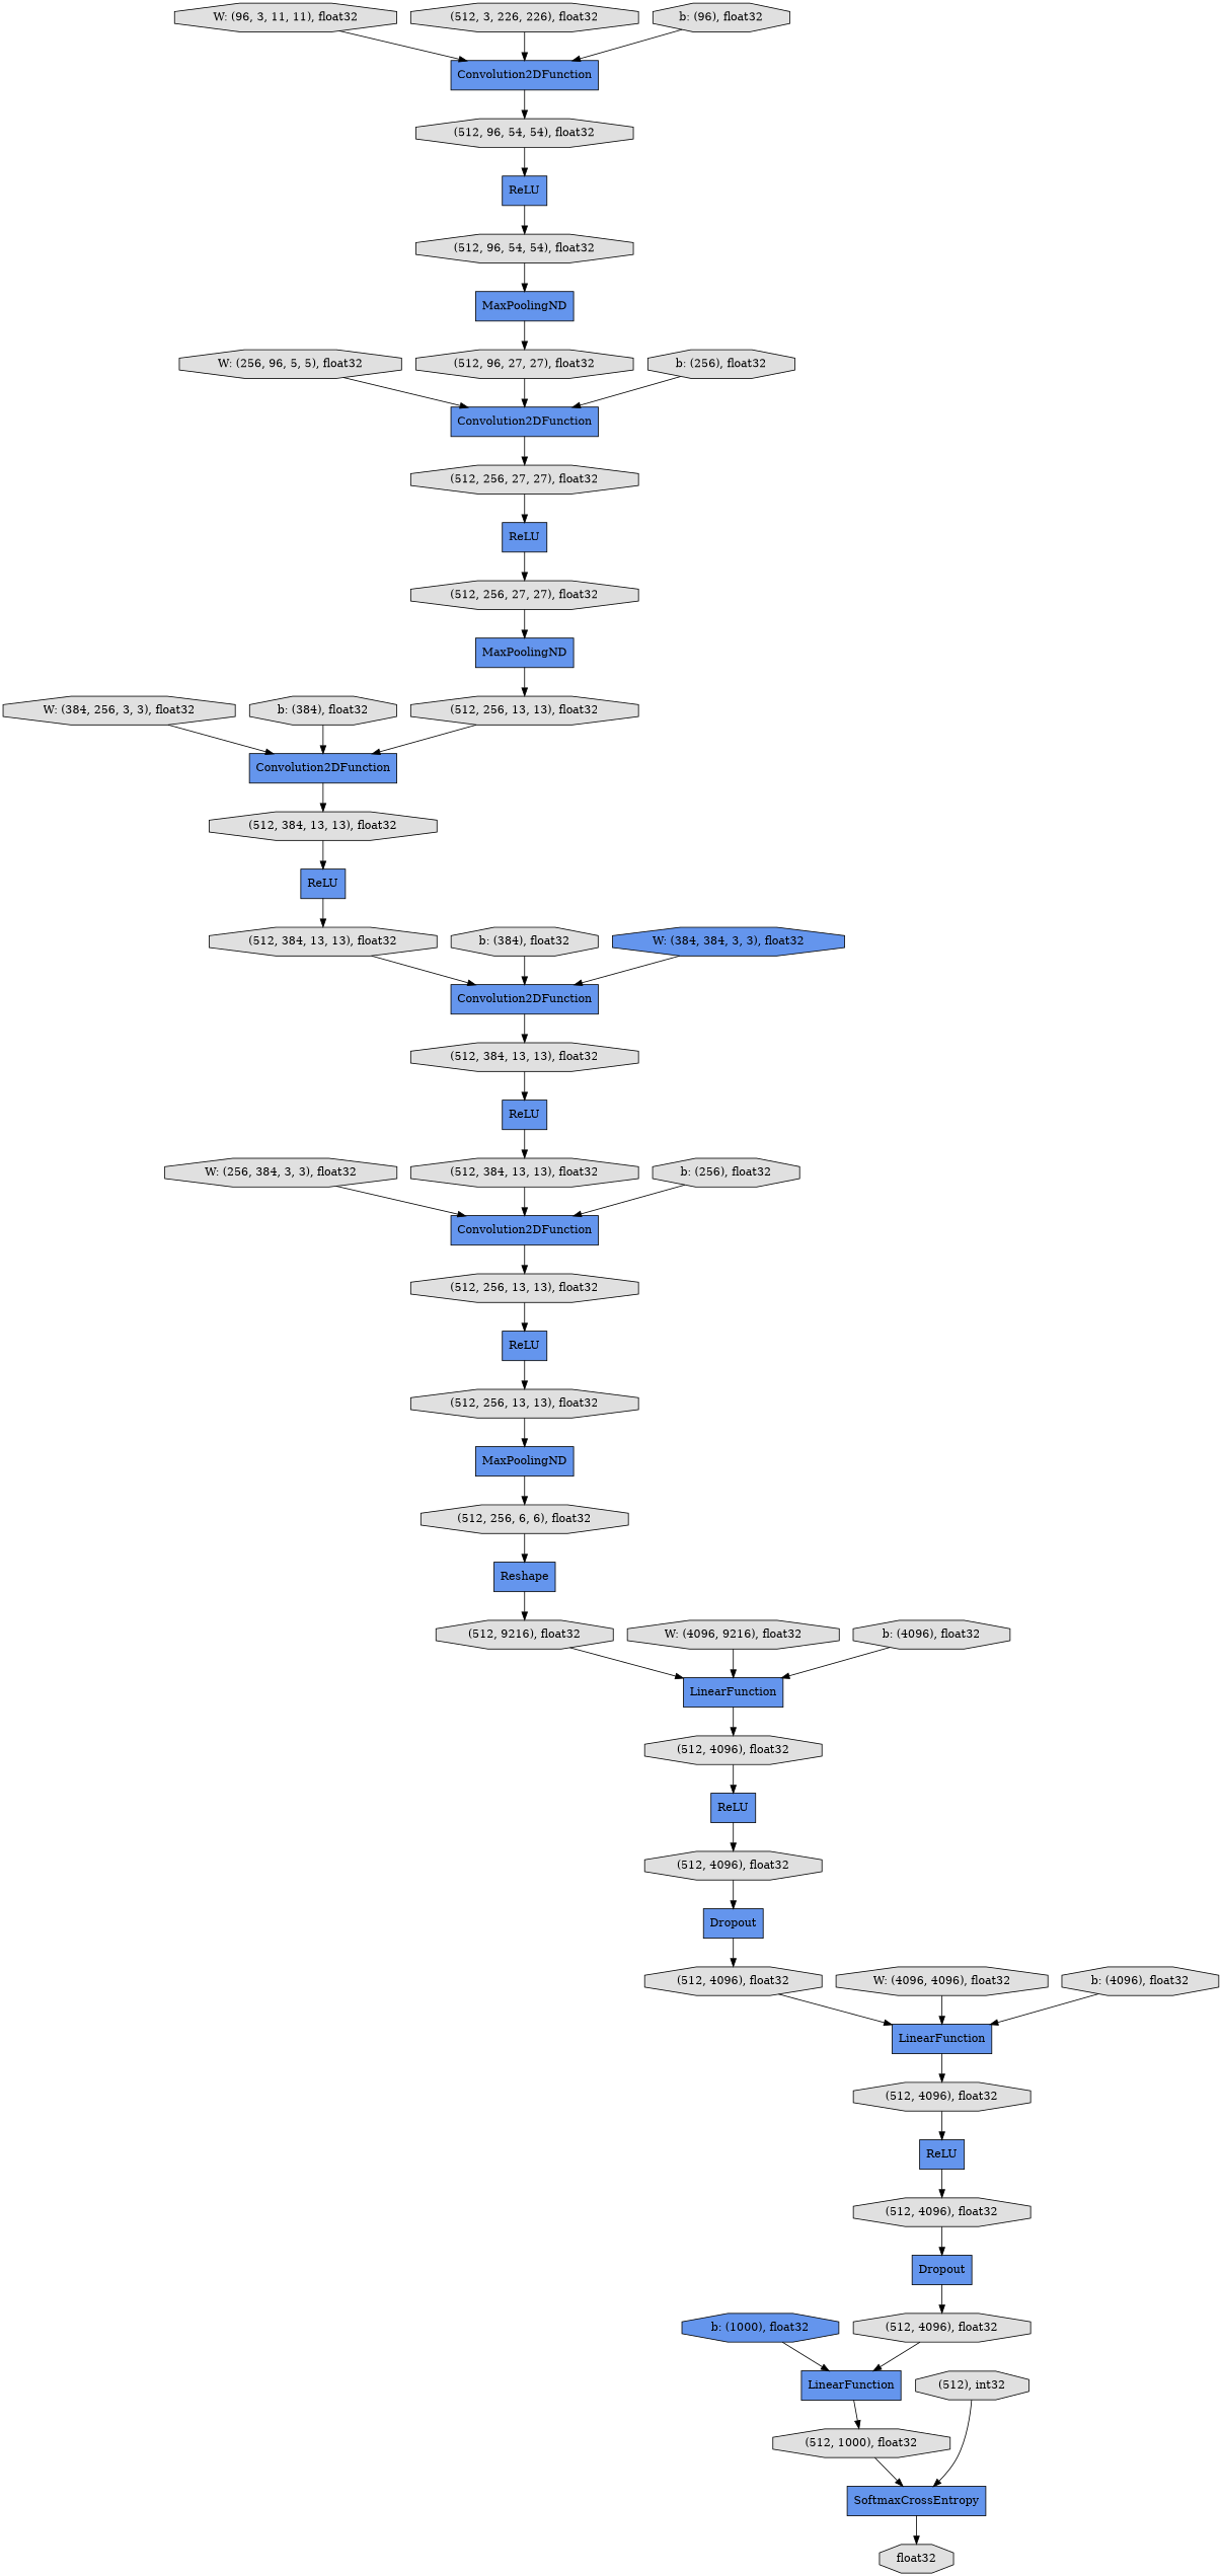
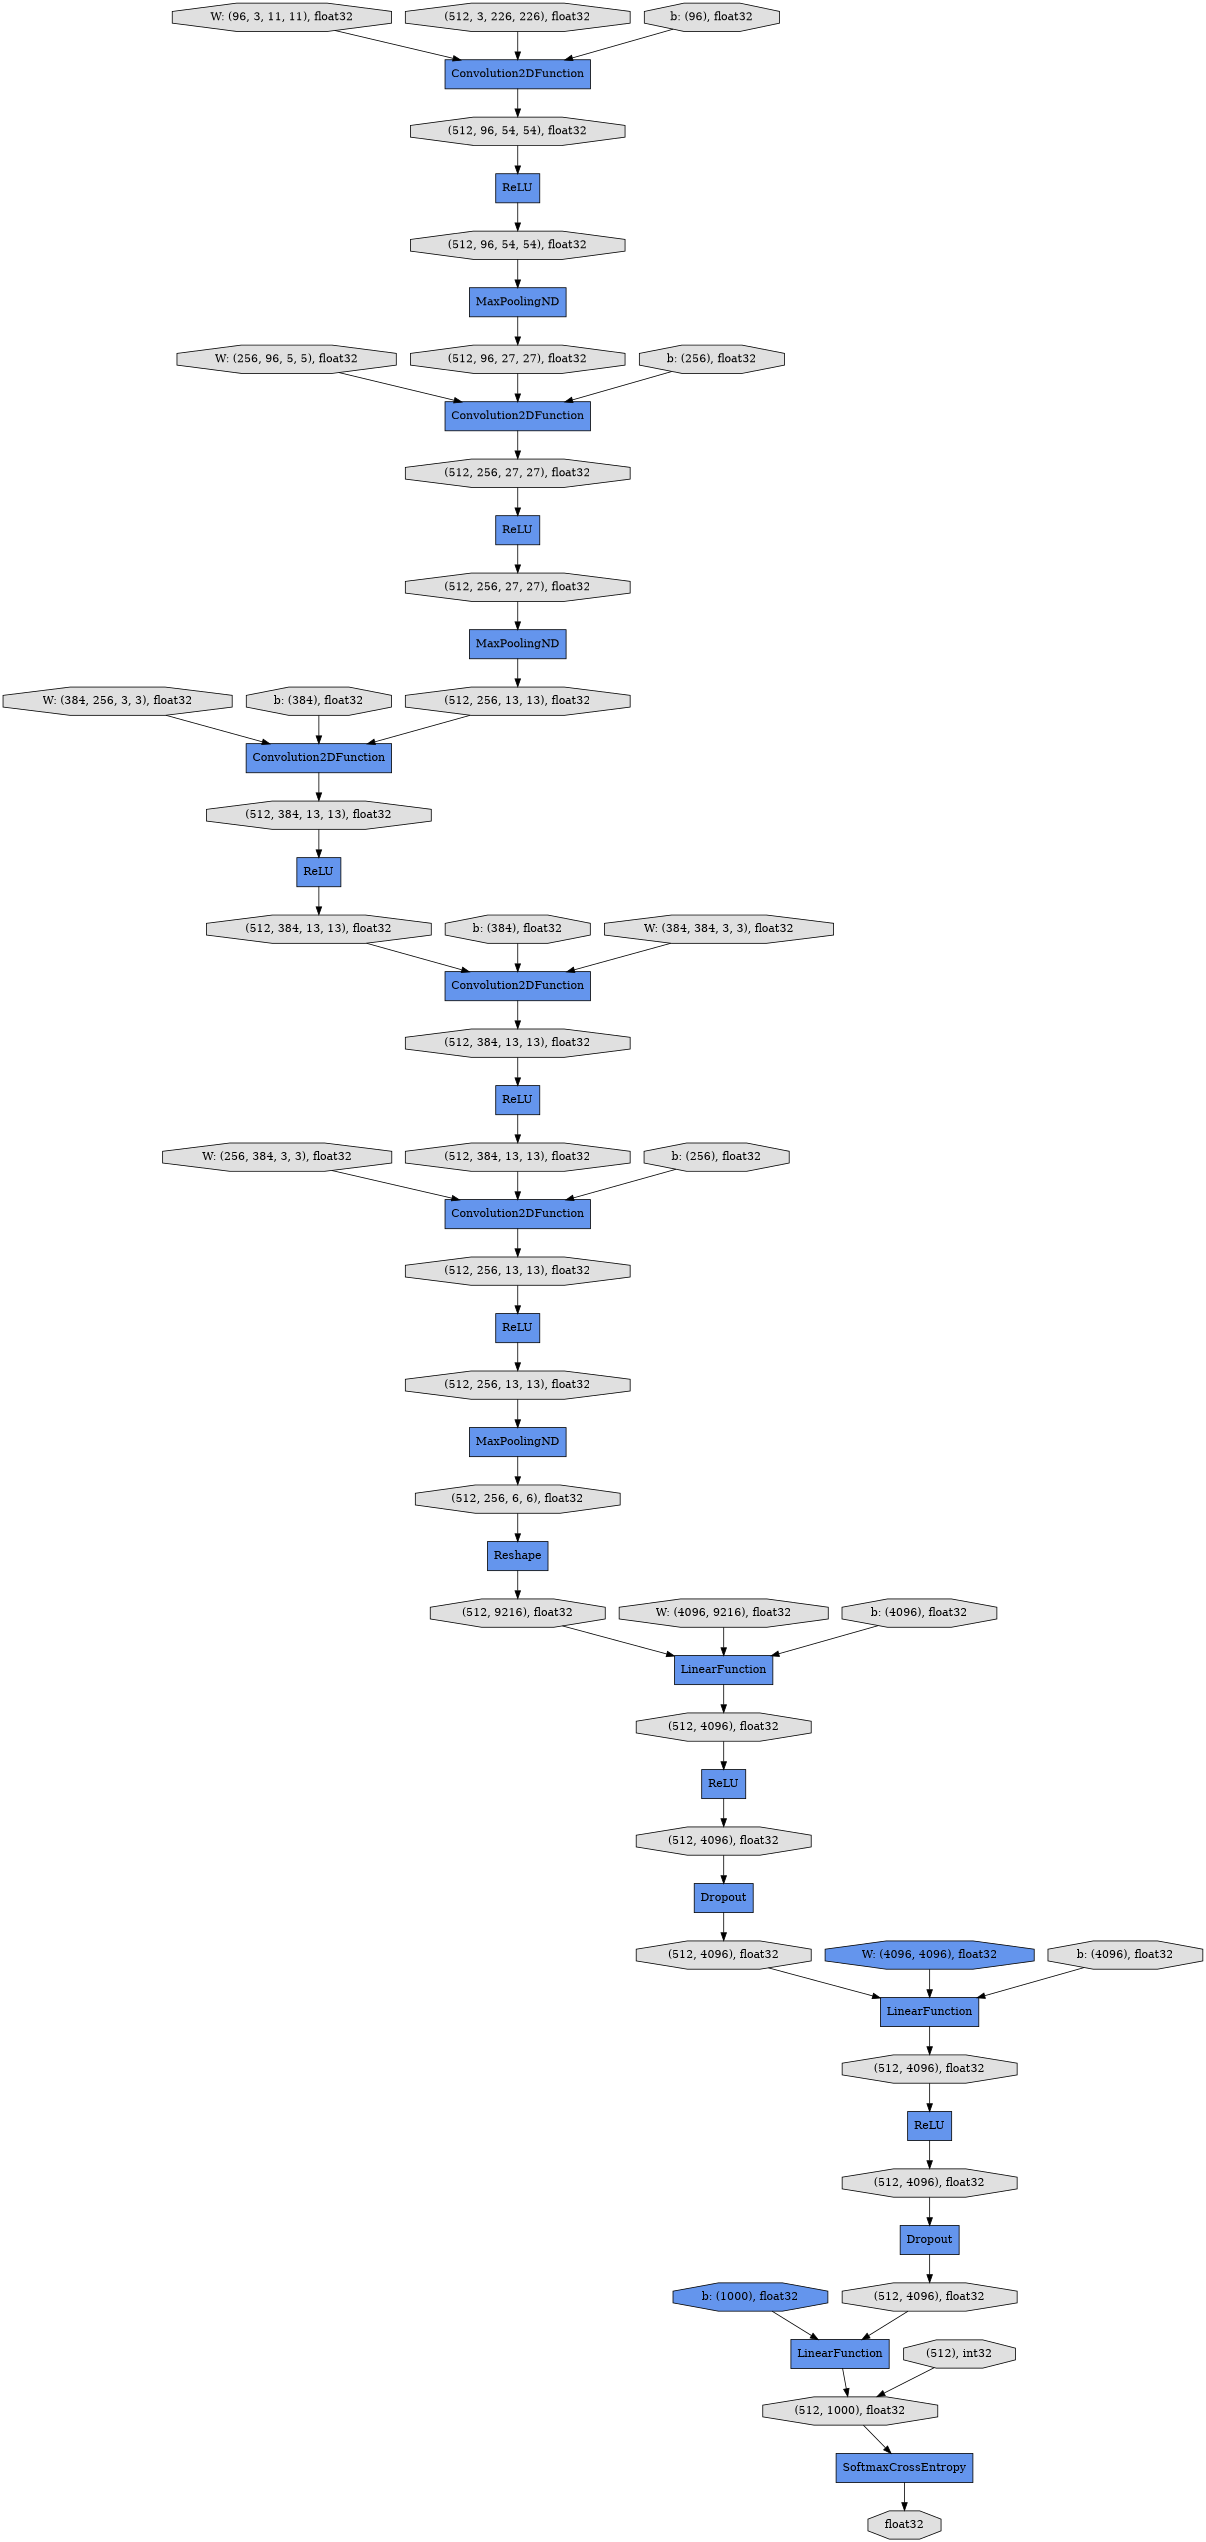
  digraph {
    rankdir=TB
    node [fillcolor="#E0E0E0" shape=octagon style=filled]
    n1 [fillcolor="#6495ED" label=LinearFunction shape=record]
    n2 [label="(512, 1000), float32"]
    n3 [fillcolor="#6495ED" label=SoftmaxCrossEntropy shape=record]
    n4 [fillcolor="#6495ED" label=ReLU shape=record]
    n5 [label="(512, 4096), float32"]
    n6 [fillcolor="#6495ED" label=Dropout shape=record]
    n7 [fillcolor="#6495ED" label=MaxPoolingND shape=record]
    n8 [label="(512, 256, 6, 6), float32"]
    n9 [fillcolor="#6495ED" label=Reshape shape=record]
    n10 [fillcolor="#6495ED" label=Convolution2DFunction shape=record]
    n11 [label="(512, 96, 54, 54), float32"]
    n12 [fillcolor="#6495ED" label=ReLU shape=record]
    n13 [label="(512, 9216), float32"]
    n14 [label="W: (256, 384, 3, 3), float32"]
    n15 [fillcolor="#6495ED" label=Convolution2DFunction shape=record]
    n16 [label="(512, 256, 13, 13), float32"]
    n17 [label="(512, 256, 13, 13), float32"]
    n18 [label="W: (96, 3, 11, 11), float32"]
    n19 [label="W: (256, 96, 5, 5), float32"]
    n20 [fillcolor="#6495ED" label=Convolution2DFunction shape=record]
    n21 [label="(512, 256, 27, 27), float32"]
    n22 [fillcolor="#6495ED" label=MaxPoolingND shape=record]
    n23 [label="(512, 96, 27, 27), float32"]
    n24 [fillcolor="#6495ED" label=Convolution2DFunction shape=record]
    n25 [label="(512, 384, 13, 13), float32"]
    n26 [fillcolor="#6495ED" label=ReLU shape=record]
    n27 [label="(512, 384, 13, 13), float32"]
    n28 [label="(512, 3, 226, 226), float32"]
    n29 [label="(512, 4096), float32"]
    n30 [label="b: (256), float32"]
    n31 [label="(512, 96, 54, 54), float32"]
    n32 [fillcolor="#6495ED" label="b: (1000), float32"]
    n33 [label="(512, 384, 13, 13), float32"]
    n34 [fillcolor="#6495ED" label=Convolution2DFunction shape=record]
    n35 [label="(512, 384, 13, 13), float32"]
    n36 [fillcolor="#6495ED" label=ReLU shape=record]
    n37 [label="b: (384), float32"]
    n38 [label="b: (256), float32"]
    n39 [label="(512, 4096), float32"]
    n40 [fillcolor="#6495ED" label=LinearFunction shape=record]
    n41 [fillcolor="#6495ED" label=ReLU shape=record]
    n42 [fillcolor="#6495ED" label=LinearFunction shape=record]
    n43 [label="(512, 4096), float32"]
    n44 [label=float32]
    n45 [label="W: (4096, 9216), float32"]
    n46 [label="W: (384, 256, 3, 3), float32"]
    n47 [fillcolor="#6495ED" label=ReLU shape=record]
    n48 [label="(512), int32"]
    n49 [fillcolor="#6495ED" label=Dropout shape=record]
    n50 [fillcolor="#6495ED" label=ReLU shape=record]
    n51 [label="(512, 4096), float32"]
    n52 [label="(512, 4096), float32"]
    n53 [label="b: (4096), float32"]
    n54 [label="b: (384), float32"]
    n55 [label="(512, 256, 27, 27), float32"]
    n56 [fillcolor="#6495ED" label=MaxPoolingND shape=record]
    n57 [label="(512, 256, 13, 13), float32"]
-   n58 [label="W: (4096, 4096), float32"]
-   n59 [fillcolor="#6495ED" label="W: (384, 384, 3, 3), float32"]
+   n58 [fillcolor="#6495ED" label="W: (4096, 4096), float32"]
+   n59 [label="W: (384, 384, 3, 3), float32"]
    n60 [label="b: (96), float32"]
    n61 [label="b: (4096), float32"]
    n1 -> n2
    n2 -> n3
    n3 -> n44
    n4 -> n5
    n5 -> n6
    n6 -> n29
    n7 -> n8
    n8 -> n9
    n9 -> n13
    n10 -> n11
    n11 -> n12
    n12 -> n31
    n13 -> n42
    n14 -> n15
    n15 -> n16
    n16 -> n36
    n17 -> n7
    n18 -> n10
    n19 -> n20
    n20 -> n21
    n21 -> n41
    n22 -> n23
    n23 -> n20
    n24 -> n25
    n25 -> n26
    n26 -> n33
    n27 -> n15
    n28 -> n10
    n29 -> n40
    n30 -> n15
    n31 -> n22
    n32 -> n1
    n33 -> n34
    n34 -> n35
    n35 -> n47
    n36 -> n17
    n37 -> n34
    n38 -> n20
    n39 -> n1
    n40 -> n52
    n41 -> n55
    n42 -> n43
    n43 -> n4
    n45 -> n42
    n46 -> n24
    n47 -> n27
-   n48 -> n3
+   n48 -> n2
    n49 -> n39
    n50 -> n51
    n51 -> n49
    n52 -> n50
    n53 -> n42
    n54 -> n24
    n55 -> n56
    n56 -> n57
    n57 -> n24
    n58 -> n40
    n59 -> n34
    n60 -> n10
    n61 -> n40
  }
